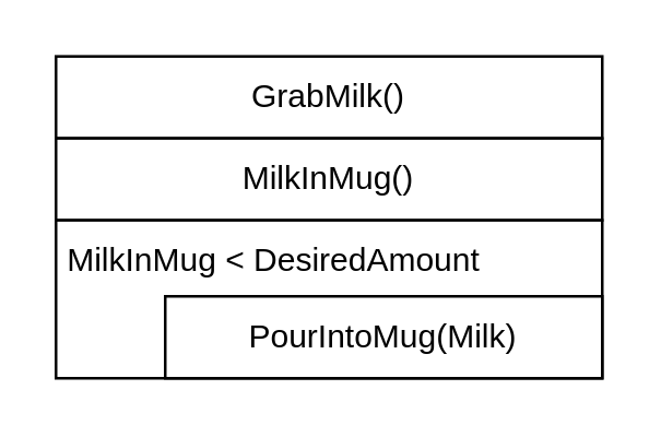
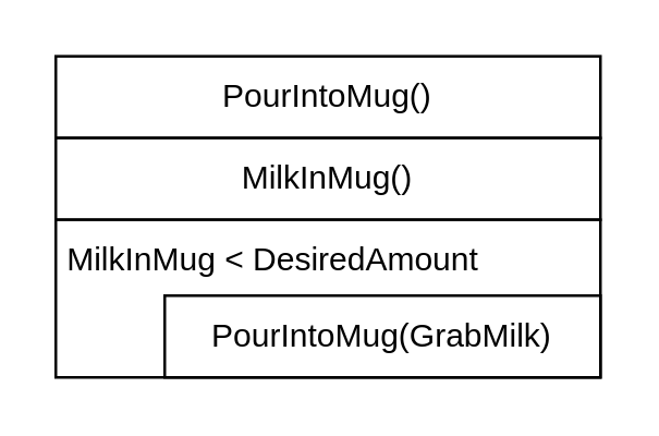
  <mxCell id="0" />
  <mxCell id="1" parent="0" />
- <mxCell id="2" value="GrabMilk()" style="whiteSpace=wrap;html=1;container=0;" vertex="1" parent="1"><mxGeometry x="20" y="20.16" width="200" height="30" as="geometry" /></mxCell>
+ <mxCell id="2" value="PourIntoMug()" style="whiteSpace=wrap;html=1;container=0;" vertex="1" parent="1"><mxGeometry x="20" y="20.16" width="200" height="30" as="geometry" /></mxCell>
  <mxCell id="3" value="MilkInMug()" style="rounded=0;whiteSpace=wrap;html=1;container=0;" vertex="1" parent="1"><mxGeometry x="20" y="50.16" width="200" height="30" as="geometry" /></mxCell>
  <mxCell id="4" value="" style="rounded=0;whiteSpace=wrap;html=1;container=0;" vertex="1" parent="1"><mxGeometry x="20" y="80.16" width="200" height="57.84" as="geometry" /></mxCell>
  <mxCell id="5" value="MilkInMug &amp;lt; DesiredAmount" style="text;html=1;strokeColor=none;fillColor=none;align=center;verticalAlign=middle;whiteSpace=wrap;rounded=0;" vertex="1" parent="1"><mxGeometry x="20" y="80" width="160" height="30" as="geometry" /></mxCell>
- <mxCell id="6" value="PourIntoMug(Milk)" style="rounded=0;whiteSpace=wrap;html=1;container=0;" vertex="1" parent="1"><mxGeometry x="60" y="108" width="160" height="30" as="geometry" /></mxCell>
+ <mxCell id="6" value="PourIntoMug(GrabMilk)" style="rounded=0;whiteSpace=wrap;html=1;container=0;" vertex="1" parent="1"><mxGeometry x="60" y="108" width="160" height="30" as="geometry" /></mxCell>
